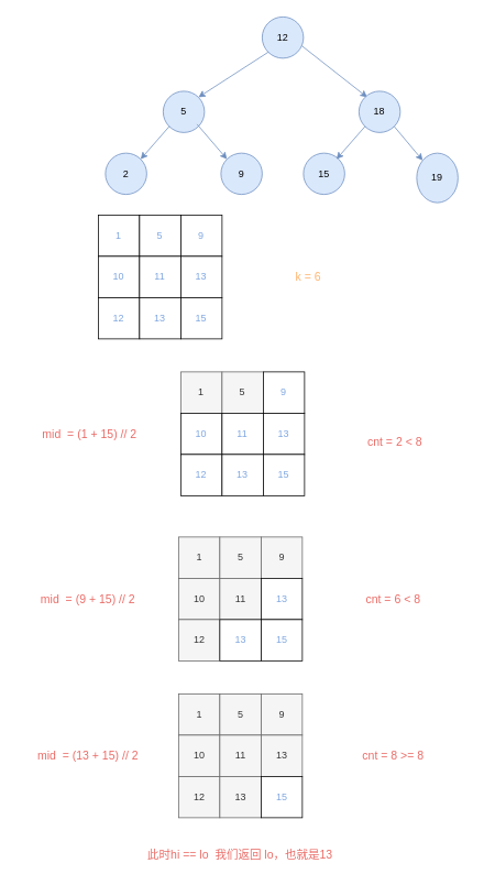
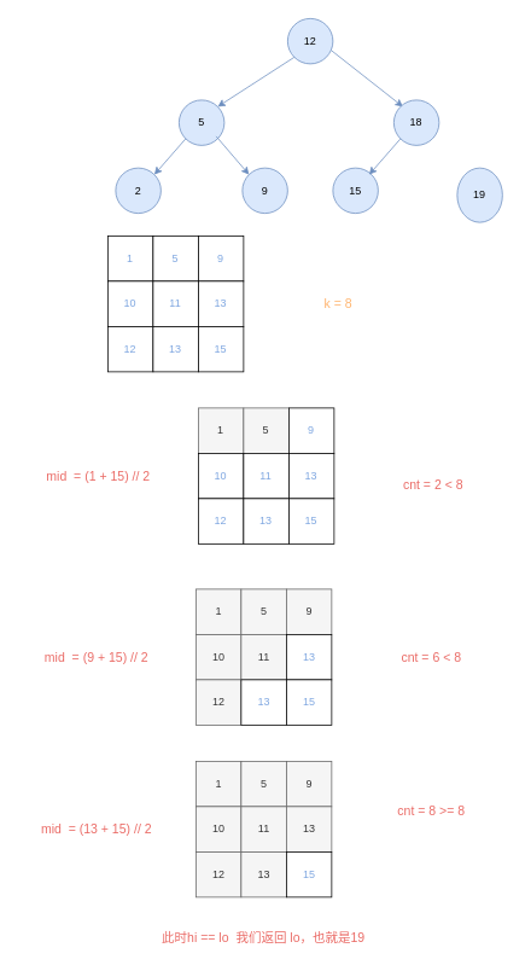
  <mxCell id="0" />
  <mxCell id="1" parent="0" />
  <mxCell id="2" value="12" style="ellipse;whiteSpace=wrap;html=1;aspect=fixed;fillColor=#dae8fc;strokeColor=#6c8ebf;" vertex="1" parent="1"><mxGeometry x="317" y="20" width="50" height="50" as="geometry" /></mxCell>
  <mxCell id="3" value="5" style="ellipse;whiteSpace=wrap;html=1;aspect=fixed;fillColor=#dae8fc;strokeColor=#6c8ebf;" vertex="1" parent="1"><mxGeometry x="197" y="110" width="50" height="50" as="geometry" /></mxCell>
  <mxCell id="4" value="" style="endArrow=classic;html=1;exitX=0;exitY=1;exitDx=0;exitDy=0;entryX=1;entryY=0;entryDx=0;entryDy=0;fillColor=#dae8fc;strokeColor=#6c8ebf;" edge="1" parent="1" source="2" target="3"><mxGeometry width="50" height="50" relative="1" as="geometry"><mxPoint x="207" y="210" as="sourcePoint" /><mxPoint x="257" y="160" as="targetPoint" /></mxGeometry></mxCell>
  <mxCell id="5" value="" style="endArrow=classic;html=1;exitX=0.96;exitY=0.7;exitDx=0;exitDy=0;exitPerimeter=0;entryX=0;entryY=0;entryDx=0;entryDy=0;fillColor=#dae8fc;strokeColor=#6c8ebf;" edge="1" parent="1" source="2"><mxGeometry width="50" height="50" relative="1" as="geometry"><mxPoint x="197" y="230" as="sourcePoint" /><mxPoint x="444.322" y="117.322" as="targetPoint" /></mxGeometry></mxCell>
  <mxCell id="6" value="2" style="ellipse;whiteSpace=wrap;html=1;aspect=fixed;fillColor=#dae8fc;strokeColor=#6c8ebf;" vertex="1" parent="1"><mxGeometry x="127" y="185" width="50" height="50" as="geometry" /></mxCell>
  <mxCell id="7" value="9" style="ellipse;whiteSpace=wrap;html=1;aspect=fixed;fillColor=#dae8fc;strokeColor=#6c8ebf;" vertex="1" parent="1"><mxGeometry x="267" y="185" width="50" height="50" as="geometry" /></mxCell>
  <mxCell id="8" value="" style="endArrow=classic;html=1;exitX=0;exitY=1;exitDx=0;exitDy=0;entryX=1;entryY=0;entryDx=0;entryDy=0;fillColor=#dae8fc;strokeColor=#6c8ebf;" edge="1" parent="1" source="3" target="6"><mxGeometry width="50" height="50" relative="1" as="geometry"><mxPoint x="197.322" y="157.678" as="sourcePoint" /><mxPoint x="187" y="235" as="targetPoint" /></mxGeometry></mxCell>
  <mxCell id="9" value="" style="endArrow=classic;html=1;exitX=0.96;exitY=0.7;exitDx=0;exitDy=0;exitPerimeter=0;entryX=0;entryY=0;entryDx=0;entryDy=0;fillColor=#dae8fc;strokeColor=#6c8ebf;" edge="1" parent="1" target="7"><mxGeometry width="50" height="50" relative="1" as="geometry"><mxPoint x="238" y="150" as="sourcePoint" /><mxPoint x="177" y="255" as="targetPoint" /></mxGeometry></mxCell>
  <mxCell id="10" value="18" style="ellipse;whiteSpace=wrap;html=1;aspect=fixed;fillColor=#dae8fc;strokeColor=#6c8ebf;" vertex="1" parent="1"><mxGeometry x="434.32" y="110" width="50" height="50" as="geometry" /></mxCell>
  <mxCell id="11" value="15" style="ellipse;whiteSpace=wrap;html=1;aspect=fixed;fillColor=#dae8fc;strokeColor=#6c8ebf;" vertex="1" parent="1"><mxGeometry x="367" y="185" width="50" height="50" as="geometry" /></mxCell>
  <mxCell id="12" value="19" style="ellipse;whiteSpace=wrap;html=1;aspect=fixed;fillColor=#dae8fc;strokeColor=#6c8ebf;" vertex="1" parent="1"><mxGeometry x="504.32" y="185" width="50" height="60" as="geometry" /></mxCell>
  <mxCell id="13" value="" style="endArrow=classic;html=1;exitX=0;exitY=1;exitDx=0;exitDy=0;entryX=1;entryY=0;entryDx=0;entryDy=0;fillColor=#dae8fc;strokeColor=#6c8ebf;" edge="1" parent="1" source="10"><mxGeometry width="50" height="50" relative="1" as="geometry"><mxPoint x="434.642" y="157.678" as="sourcePoint" /><mxPoint x="406.998" y="192.322" as="targetPoint" /></mxGeometry></mxCell>
- <mxCell id="14" value="" style="endArrow=classic;html=1;exitX=1;exitY=1;exitDx=0;exitDy=0;fillColor=#dae8fc;strokeColor=#6c8ebf;" edge="1" parent="1" source="10" target="12"><mxGeometry width="50" height="50" relative="1" as="geometry"><mxPoint x="235.32" y="70" as="sourcePoint" /><mxPoint x="271.642" y="112.322" as="targetPoint" /></mxGeometry></mxCell>
  <mxCell id="15" value="1" style="whiteSpace=wrap;html=1;aspect=fixed;fontColor=#7EA6E0;" vertex="1" parent="1"><mxGeometry x="118.34" y="260" width="50" height="50" as="geometry" /></mxCell>
  <mxCell id="16" value="5" style="whiteSpace=wrap;html=1;aspect=fixed;fontColor=#7EA6E0;" vertex="1" parent="1"><mxGeometry x="168.34" y="260" width="50" height="50" as="geometry" /></mxCell>
  <mxCell id="17" value="9" style="whiteSpace=wrap;html=1;aspect=fixed;fontColor=#7EA6E0;" vertex="1" parent="1"><mxGeometry x="218.34" y="260" width="50" height="50" as="geometry" /></mxCell>
  <mxCell id="18" value="10" style="whiteSpace=wrap;html=1;aspect=fixed;fontColor=#7EA6E0;" vertex="1" parent="1"><mxGeometry x="118.34" y="310" width="50" height="50" as="geometry" /></mxCell>
  <mxCell id="19" value="11" style="whiteSpace=wrap;html=1;aspect=fixed;fontColor=#7EA6E0;" vertex="1" parent="1"><mxGeometry x="168.34" y="310" width="50" height="50" as="geometry" /></mxCell>
  <mxCell id="20" value="13" style="whiteSpace=wrap;html=1;aspect=fixed;fontColor=#7EA6E0;" vertex="1" parent="1"><mxGeometry x="218.34" y="310" width="50" height="50" as="geometry" /></mxCell>
  <mxCell id="21" value="12" style="whiteSpace=wrap;html=1;aspect=fixed;fontColor=#7EA6E0;" vertex="1" parent="1"><mxGeometry x="118.34" y="360" width="50" height="50" as="geometry" /></mxCell>
  <mxCell id="22" value="13" style="whiteSpace=wrap;html=1;aspect=fixed;fontColor=#7EA6E0;" vertex="1" parent="1"><mxGeometry x="168.34" y="360" width="50" height="50" as="geometry" /></mxCell>
  <mxCell id="23" value="15" style="whiteSpace=wrap;html=1;aspect=fixed;fontColor=#7EA6E0;" vertex="1" parent="1"><mxGeometry x="218.34" y="360" width="50" height="50" as="geometry" /></mxCell>
- <mxCell id="24" value="k = 6" style="text;html=1;strokeColor=none;fillColor=none;align=center;verticalAlign=middle;whiteSpace=wrap;rounded=0;fontSize=14;fontColor=#FFB570;" vertex="1" parent="1"><mxGeometry x="353.34" y="325" width="40" height="20" as="geometry" /></mxCell>
+ <mxCell id="24" value="k = 8" style="text;html=1;strokeColor=none;fillColor=none;align=center;verticalAlign=middle;whiteSpace=wrap;rounded=0;fontSize=14;fontColor=#FFB570;" vertex="1" parent="1"><mxGeometry x="353.34" y="325" width="40" height="20" as="geometry" /></mxCell>
  <mxCell id="25" value="mid&amp;nbsp; = (1 + 15) // 2" style="text;html=1;strokeColor=none;fillColor=none;align=center;verticalAlign=middle;whiteSpace=wrap;rounded=0;fontSize=14;fontColor=#EA6B66;" vertex="1" parent="1"><mxGeometry x="23.34" y="510" width="170" height="30" as="geometry" /></mxCell>
  <mxCell id="26" value="1" style="whiteSpace=wrap;html=1;aspect=fixed;fontColor=#333333;fillColor=#f5f5f5;strokeColor=#666666;" vertex="1" parent="1"><mxGeometry x="218.34" y="450" width="50" height="50" as="geometry" /></mxCell>
  <mxCell id="27" value="5" style="whiteSpace=wrap;html=1;aspect=fixed;fontColor=#333333;fillColor=#f5f5f5;strokeColor=#666666;" vertex="1" parent="1"><mxGeometry x="268.34" y="450" width="50" height="50" as="geometry" /></mxCell>
  <mxCell id="28" value="9" style="whiteSpace=wrap;html=1;aspect=fixed;fontColor=#7EA6E0;" vertex="1" parent="1"><mxGeometry x="318.34" y="450" width="50" height="50" as="geometry" /></mxCell>
  <mxCell id="29" value="10" style="whiteSpace=wrap;html=1;aspect=fixed;fontColor=#7EA6E0;" vertex="1" parent="1"><mxGeometry x="218.34" y="500" width="50" height="50" as="geometry" /></mxCell>
  <mxCell id="30" value="11" style="whiteSpace=wrap;html=1;aspect=fixed;fontColor=#7EA6E0;" vertex="1" parent="1"><mxGeometry x="268.34" y="500" width="50" height="50" as="geometry" /></mxCell>
  <mxCell id="31" value="13" style="whiteSpace=wrap;html=1;aspect=fixed;fontColor=#7EA6E0;" vertex="1" parent="1"><mxGeometry x="318.34" y="500" width="50" height="50" as="geometry" /></mxCell>
  <mxCell id="32" value="12" style="whiteSpace=wrap;html=1;aspect=fixed;fontColor=#7EA6E0;" vertex="1" parent="1"><mxGeometry x="218.34" y="550" width="50" height="50" as="geometry" /></mxCell>
  <mxCell id="33" value="13" style="whiteSpace=wrap;html=1;aspect=fixed;fontColor=#7EA6E0;" vertex="1" parent="1"><mxGeometry x="268.34" y="550" width="50" height="50" as="geometry" /></mxCell>
  <mxCell id="34" value="15" style="whiteSpace=wrap;html=1;aspect=fixed;fontColor=#7EA6E0;" vertex="1" parent="1"><mxGeometry x="318.34" y="550" width="50" height="50" as="geometry" /></mxCell>
  <mxCell id="35" value="cnt = 2 &amp;lt; 8" style="text;html=1;strokeColor=none;fillColor=none;align=center;verticalAlign=middle;whiteSpace=wrap;rounded=0;fontSize=14;fontColor=#EA6B66;" vertex="1" parent="1"><mxGeometry x="393.34" y="520" width="170" height="30" as="geometry" /></mxCell>
  <mxCell id="36" value="mid&amp;nbsp; = (9 + 15) // 2" style="text;html=1;strokeColor=none;fillColor=none;align=center;verticalAlign=middle;whiteSpace=wrap;rounded=0;fontSize=14;fontColor=#EA6B66;" vertex="1" parent="1"><mxGeometry x="20.66" y="710" width="170" height="30" as="geometry" /></mxCell>
  <mxCell id="37" value="1" style="whiteSpace=wrap;html=1;aspect=fixed;fontColor=#333333;fillColor=#f5f5f5;strokeColor=#666666;" vertex="1" parent="1"><mxGeometry x="215.66" y="650" width="50" height="50" as="geometry" /></mxCell>
  <mxCell id="38" value="5" style="whiteSpace=wrap;html=1;aspect=fixed;fontColor=#333333;fillColor=#f5f5f5;strokeColor=#666666;" vertex="1" parent="1"><mxGeometry x="265.66" y="650" width="50" height="50" as="geometry" /></mxCell>
  <mxCell id="39" value="9" style="whiteSpace=wrap;html=1;aspect=fixed;fontColor=#333333;fillColor=#f5f5f5;strokeColor=#666666;" vertex="1" parent="1"><mxGeometry x="315.66" y="650" width="50" height="50" as="geometry" /></mxCell>
  <mxCell id="40" value="10" style="whiteSpace=wrap;html=1;aspect=fixed;fontColor=#333333;fillColor=#f5f5f5;strokeColor=#666666;" vertex="1" parent="1"><mxGeometry x="215.66" y="700" width="50" height="50" as="geometry" /></mxCell>
  <mxCell id="41" value="11" style="whiteSpace=wrap;html=1;aspect=fixed;fontColor=#333333;fillColor=#f5f5f5;strokeColor=#666666;" vertex="1" parent="1"><mxGeometry x="265.66" y="700" width="50" height="50" as="geometry" /></mxCell>
  <mxCell id="42" value="13" style="whiteSpace=wrap;html=1;aspect=fixed;fontColor=#7EA6E0;" vertex="1" parent="1"><mxGeometry x="315.66" y="700" width="50" height="50" as="geometry" /></mxCell>
  <mxCell id="43" value="12" style="whiteSpace=wrap;html=1;aspect=fixed;fontColor=#333333;fillColor=#f5f5f5;strokeColor=#666666;" vertex="1" parent="1"><mxGeometry x="215.66" y="750" width="50" height="50" as="geometry" /></mxCell>
  <mxCell id="44" value="13" style="whiteSpace=wrap;html=1;aspect=fixed;fontColor=#7EA6E0;" vertex="1" parent="1"><mxGeometry x="265.66" y="750" width="50" height="50" as="geometry" /></mxCell>
  <mxCell id="45" value="15" style="whiteSpace=wrap;html=1;aspect=fixed;fontColor=#7EA6E0;" vertex="1" parent="1"><mxGeometry x="315.66" y="750" width="50" height="50" as="geometry" /></mxCell>
  <mxCell id="46" value="cnt = 6 &amp;lt; 8" style="text;html=1;strokeColor=none;fillColor=none;align=center;verticalAlign=middle;whiteSpace=wrap;rounded=0;fontSize=14;fontColor=#EA6B66;" vertex="1" parent="1"><mxGeometry x="390.66" y="710" width="170" height="30" as="geometry" /></mxCell>
  <mxCell id="47" value="mid&amp;nbsp; = (13 + 15) // 2" style="text;html=1;strokeColor=none;fillColor=none;align=center;verticalAlign=middle;whiteSpace=wrap;rounded=0;fontSize=14;fontColor=#EA6B66;" vertex="1" parent="1"><mxGeometry x="20.66" y="900" width="170" height="30" as="geometry" /></mxCell>
  <mxCell id="48" value="1" style="whiteSpace=wrap;html=1;aspect=fixed;fontColor=#333333;fillColor=#f5f5f5;strokeColor=#666666;" vertex="1" parent="1"><mxGeometry x="215.66" y="840" width="50" height="50" as="geometry" /></mxCell>
  <mxCell id="49" value="5" style="whiteSpace=wrap;html=1;aspect=fixed;fontColor=#333333;fillColor=#f5f5f5;strokeColor=#666666;" vertex="1" parent="1"><mxGeometry x="265.66" y="840" width="50" height="50" as="geometry" /></mxCell>
  <mxCell id="50" value="9" style="whiteSpace=wrap;html=1;aspect=fixed;fontColor=#333333;fillColor=#f5f5f5;strokeColor=#666666;" vertex="1" parent="1"><mxGeometry x="315.66" y="840" width="50" height="50" as="geometry" /></mxCell>
  <mxCell id="51" value="10" style="whiteSpace=wrap;html=1;aspect=fixed;fontColor=#333333;fillColor=#f5f5f5;strokeColor=#666666;" vertex="1" parent="1"><mxGeometry x="215.66" y="890" width="50" height="50" as="geometry" /></mxCell>
  <mxCell id="52" value="11" style="whiteSpace=wrap;html=1;aspect=fixed;fontColor=#333333;fillColor=#f5f5f5;strokeColor=#666666;" vertex="1" parent="1"><mxGeometry x="265.66" y="890" width="50" height="50" as="geometry" /></mxCell>
  <mxCell id="53" value="13" style="whiteSpace=wrap;html=1;aspect=fixed;fontColor=#333333;fillColor=#f5f5f5;strokeColor=#666666;" vertex="1" parent="1"><mxGeometry x="315.66" y="890" width="50" height="50" as="geometry" /></mxCell>
  <mxCell id="54" value="12" style="whiteSpace=wrap;html=1;aspect=fixed;fontColor=#333333;fillColor=#f5f5f5;strokeColor=#666666;" vertex="1" parent="1"><mxGeometry x="215.66" y="940" width="50" height="50" as="geometry" /></mxCell>
  <mxCell id="55" value="13" style="whiteSpace=wrap;html=1;aspect=fixed;fontColor=#333333;fillColor=#f5f5f5;strokeColor=#666666;" vertex="1" parent="1"><mxGeometry x="265.66" y="940" width="50" height="50" as="geometry" /></mxCell>
  <mxCell id="56" value="15" style="whiteSpace=wrap;html=1;aspect=fixed;fontColor=#7EA6E0;" vertex="1" parent="1"><mxGeometry x="315.66" y="940" width="50" height="50" as="geometry" /></mxCell>
- <mxCell id="57" value="cnt = 8 &amp;gt;= 8" style="text;html=1;strokeColor=none;fillColor=none;align=center;verticalAlign=middle;whiteSpace=wrap;rounded=0;fontSize=14;fontColor=#EA6B66;" vertex="1" parent="1"><mxGeometry x="390.66" y="900" width="170" height="30" as="geometry" /></mxCell>
- <mxCell id="58" value="此时hi == lo&amp;nbsp; 我们返回 lo，也就是13" style="text;html=1;strokeColor=none;fillColor=none;align=center;verticalAlign=middle;whiteSpace=wrap;rounded=0;fontSize=14;fontColor=#EA6B66;" vertex="1" parent="1"><mxGeometry x="174.99" y="1020" width="231.34" height="30" as="geometry" /></mxCell>
+ <mxCell id="57" value="cnt = 8 &amp;gt;= 8" style="text;html=1;strokeColor=none;fillColor=none;align=center;verticalAlign=middle;whiteSpace=wrap;rounded=0;fontSize=14;fontColor=#EA6B66;" vertex="1" parent="1"><mxGeometry x="390.66" y="880" width="170" height="30" as="geometry" /></mxCell>
+ <mxCell id="58" value="此时hi == lo&amp;nbsp; 我们返回 lo，也就是19" style="text;html=1;strokeColor=none;fillColor=none;align=center;verticalAlign=middle;whiteSpace=wrap;rounded=0;fontSize=14;fontColor=#EA6B66;" vertex="1" parent="1"><mxGeometry x="174.99" y="1020" width="231.34" height="30" as="geometry" /></mxCell>
